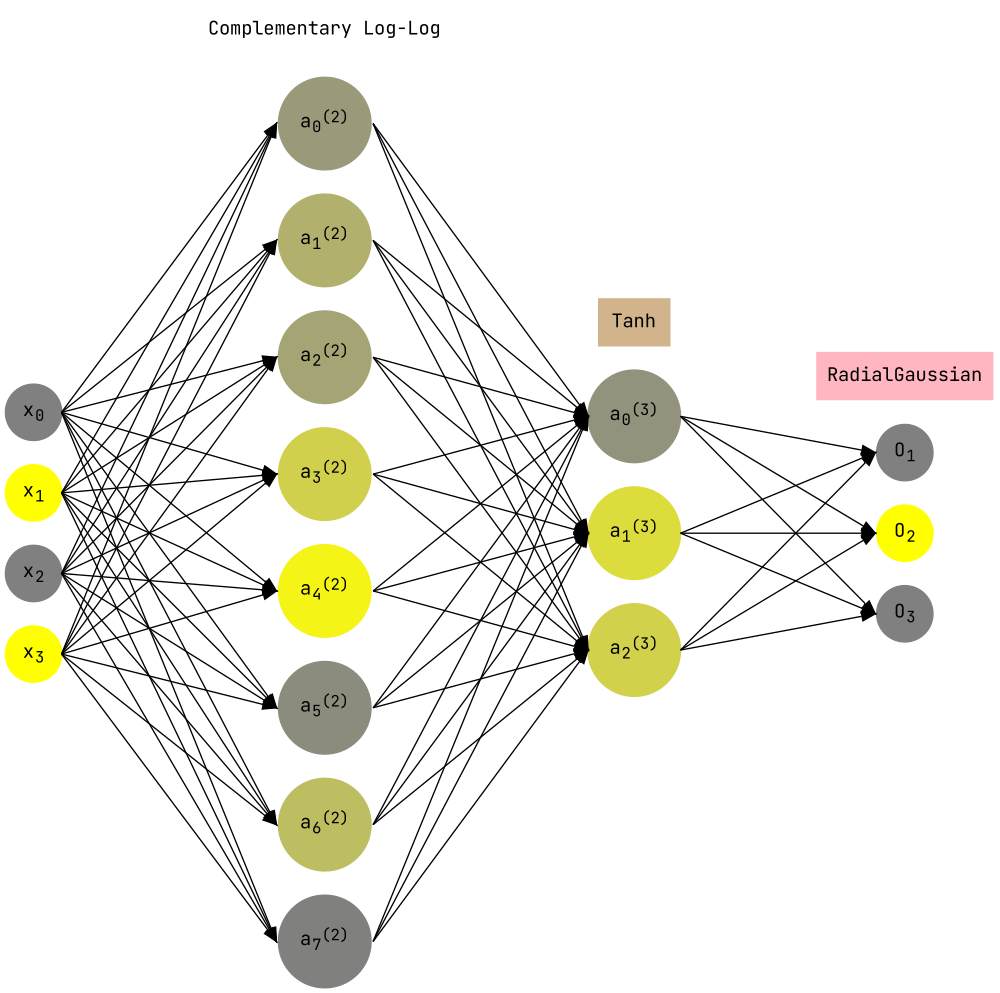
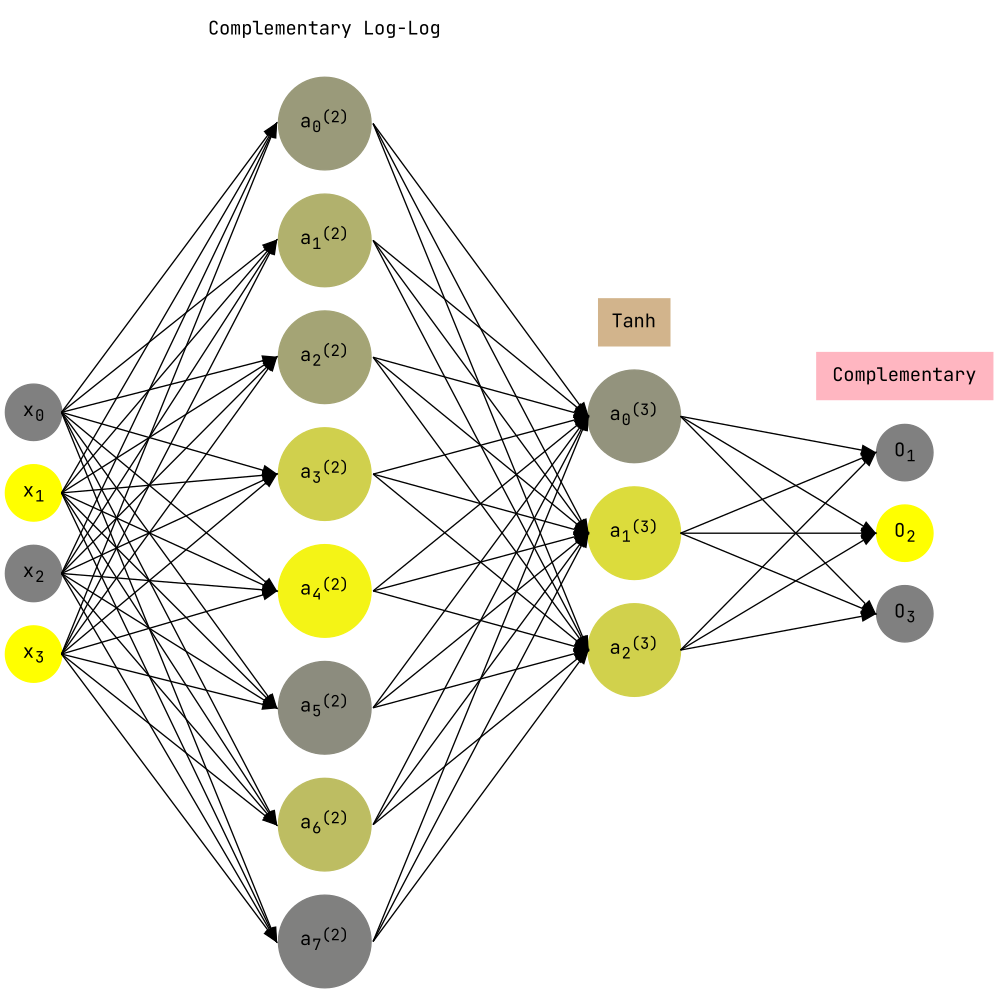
  digraph {
    rankdir=LR
    ranksep=1.4
    splines=false
    fontname="JetBrains Mono"
    node [color="0.1667, 0.0, 0.5" fillcolor="0.1667, 0.0, 0.5" shape=circle style=filled fontname="JetBrains Mono"]
    edge [headport=w style=solid tailport=e fontname="JetBrains Mono"]
    n1 [label=<x<sub>0</sub>>]
    n2 [color="0.1667, 1.0, 1.0" fillcolor="0.1667, 1.0, 1.0" label=<x<sub>1</sub>>]
    n3 [label=<x<sub>2</sub>>]
    n4 [color="0.1667, 1.0, 1.0" fillcolor="0.1667, 1.0, 1.0" label=<x<sub>3</sub>>]
    n5 [color="0.1667, 0.205181, 0.602591" fillcolor="0.1667, 0.205181, 0.602591" label=<a<sub>0</sub><sup>(2)</sup>>]
    n6 [color="0.1667, 0.383338, 0.691669" fillcolor="0.1667, 0.383338, 0.691669" label=<a<sub>1</sub><sup>(2)</sup>>]
    n7 [color="0.1667, 0.282910, 0.641455" fillcolor="0.1667, 0.282910, 0.641455" label=<a<sub>2</sub><sup>(2)</sup>>]
    n8 [color="0.1667, 0.629639, 0.814820" fillcolor="0.1667, 0.629639, 0.814820" label=<a<sub>3</sub><sup>(2)</sup>>]
    n9 [color="0.1667, 0.907456, 0.953728" fillcolor="0.1667, 0.907456, 0.953728" label=<a<sub>4</sub><sup>(2)</sup>>]
    n10 [color="0.1667, 0.095338, 0.547669" fillcolor="0.1667, 0.095338, 0.547669" label=<a<sub>5</sub><sup>(2)</sup>>]
    n11 [color="0.1667, 0.483576, 0.741788" fillcolor="0.1667, 0.483576, 0.741788" label=<a<sub>6</sub><sup>(2)</sup>>]
    n12 [color="0.1667, 0.007470, 0.503735" fillcolor="0.1667, 0.007470, 0.503735" label=<a<sub>7</sub><sup>(2)</sup>>]
    n13 [color="0.1667, 0.153004, 0.576502" fillcolor="0.1667, 0.153004, 0.576502" label=<a<sub>0</sub><sup>(3)</sup>>]
    n14 [color="0.1667, 0.723638, 0.861819" fillcolor="0.1667, 0.723638, 0.861819" label=<a<sub>1</sub><sup>(3)</sup>>]
    n15 [color="0.1667, 0.634066, 0.817033" fillcolor="0.1667, 0.634066, 0.817033" label=<a<sub>2</sub><sup>(3)</sup>>]
    n16 [label=<O<sub>1</sub>>]
    n17 [color="0.1667, 1.0, 1.0" fillcolor="0.1667, 1.0, 1.0" label=<O<sub>2</sub>>]
    n18 [label=<O<sub>3</sub>>]
    n19 [label="Complementary Log-Log" shape=plaintext fillcolor=white color=""]
    n20 [label=Tanh shape=plaintext fillcolor=tan color=""]
-   n21 [label=RadialGaussian shape=plaintext fillcolor=lightpink color=""]
+   n21 [label=Complementary shape=plaintext fillcolor=lightpink color=""]
    subgraph sub_1 {
      n1
    }
    subgraph sub_2 {
      n2
    }
    subgraph sub_3 {
      n3
    }
    subgraph sub_4 {
      n4
    }
    subgraph sub_5 {
      n5
    }
    subgraph sub_6 {
      n6
    }
    subgraph sub_7 {
      n7
    }
    subgraph sub_8 {
      n8
    }
    subgraph sub_9 {
      n9
    }
    subgraph sub_10 {
      n10
    }
    subgraph sub_11 {
      n11
    }
    subgraph sub_12 {
      n12
    }
    subgraph sub_13 {
      n13
    }
    subgraph sub_14 {
      n14
    }
    subgraph sub_15 {
      n15
    }
    subgraph sub_16 {
      n16
    }
    subgraph sub_17 {
      n17
    }
    subgraph sub_18 {
      n18
    }
    subgraph sub_19 {
      rank=same
      n1
      n2
      n3
      n4
    }
    subgraph sub_20 {
      rank=same
      n5
      n6
      n7
      n8
      n9
      n10
      n11
      n12
    }
    subgraph sub_21 {
      rank=same
      n13
      n14
      n15
    }
    subgraph sub_22 {
      rank=same
      n16
      n17
      n18
    }
    subgraph sub_23 {
      rank=same
      n5
      n19
    }
    subgraph sub_24 {
      rank=same
      n13
      n20
    }
    subgraph sub_25 {
      rank=same
      n16
      n21
    }
    n1 -> n2 [style=invis]
    n1 -> n5
    n1 -> n6
    n1 -> n7
    n1 -> n8
    n1 -> n9
    n1 -> n10
    n1 -> n11
    n1 -> n12
    n2 -> n3 [style=invis]
    n2 -> n5
    n2 -> n6
    n2 -> n7
    n2 -> n8
    n2 -> n9
    n2 -> n10
    n2 -> n11
    n2 -> n12
    n3 -> n4 [style=invis]
    n3 -> n5
    n3 -> n6
    n3 -> n7
    n3 -> n8
    n3 -> n9
    n3 -> n10
    n3 -> n11
    n3 -> n12
    n4 -> n5
    n4 -> n6
    n4 -> n7
    n4 -> n8
    n4 -> n9
    n4 -> n10
    n4 -> n11
    n4 -> n12
    n5 -> n6 [style=invis]
    n5 -> n13
    n5 -> n14
    n5 -> n15
    n6 -> n7 [style=invis]
    n6 -> n13
    n6 -> n14
    n6 -> n15
    n7 -> n8 [style=invis]
    n7 -> n13
    n7 -> n14
    n7 -> n15
    n8 -> n9 [style=invis]
    n8 -> n13
    n8 -> n14
    n8 -> n15
    n9 -> n10 [style=invis]
    n9 -> n13
    n9 -> n14
    n9 -> n15
    n10 -> n11 [style=invis]
    n10 -> n13
    n10 -> n14
    n10 -> n15
    n11 -> n12 [style=invis]
    n11 -> n13
    n11 -> n14
    n11 -> n15
    n12 -> n13
    n12 -> n14
    n12 -> n15
    n13 -> n14 [style=invis]
    n13 -> n16
    n13 -> n17
    n13 -> n18
    n14 -> n15 [style=invis]
    n14 -> n16
    n14 -> n17
    n14 -> n18
    n15 -> n16
    n15 -> n17
    n15 -> n18
    n16 -> n17 [style=invis]
    n17 -> n18 [style=invis]
    n19 -> n5 [style=invis]
    n20 -> n13 [style=invis]
    n21 -> n16 [style=invis]
  }
